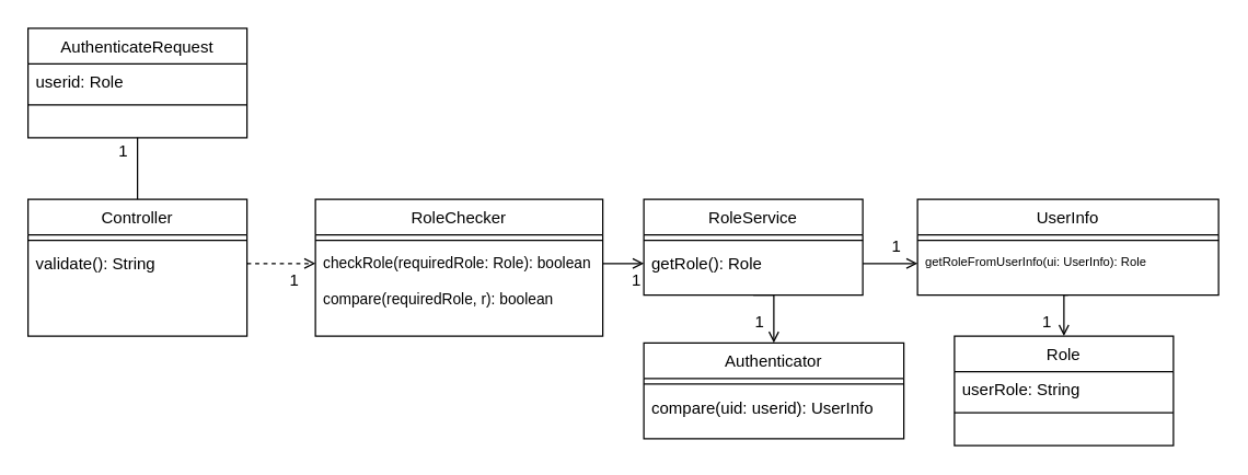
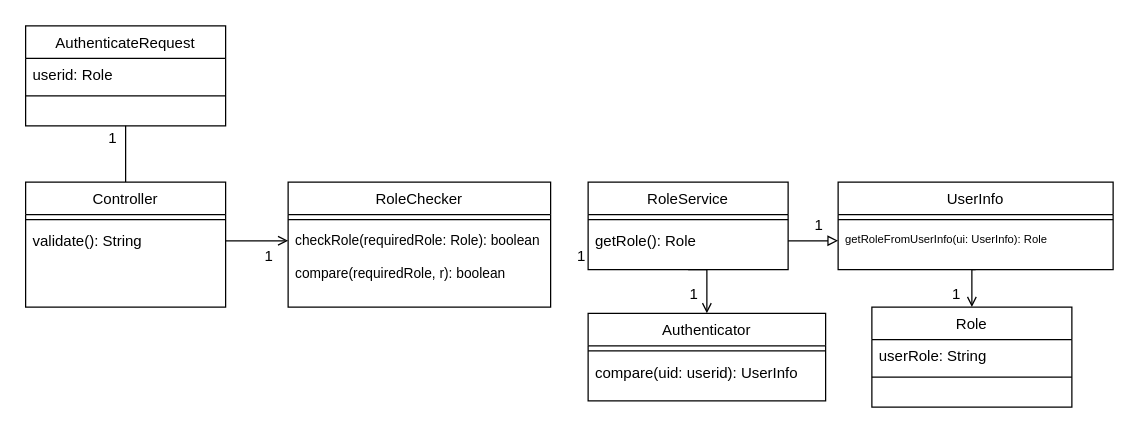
  <mxCell id="0" />
  <mxCell id="1" parent="0" />
  <mxCell id="2" value="Controller" style="swimlane;fontStyle=0;align=center;verticalAlign=top;childLayout=stackLayout;horizontal=1;startSize=26;horizontalStack=0;resizeParent=1;resizeLast=0;collapsible=1;marginBottom=0;rounded=0;shadow=0;strokeWidth=1;" parent="1" vertex="1"><mxGeometry x="20" y="145" width="160" height="100" as="geometry"><mxRectangle x="550" y="140" width="160" height="26" as="alternateBounds" /></mxGeometry></mxCell>
  <mxCell id="3" value="" style="line;html=1;strokeWidth=1;align=left;verticalAlign=middle;spacingTop=-1;spacingLeft=3;spacingRight=3;rotatable=0;labelPosition=right;points=[];portConstraint=eastwest;" parent="2" vertex="1"><mxGeometry y="26" width="160" height="8" as="geometry" /></mxCell>
  <mxCell id="4" value="validate(): String" style="text;align=left;verticalAlign=top;spacingLeft=4;spacingRight=4;overflow=hidden;rotatable=0;points=[[0,0.5],[1,0.5]];portConstraint=eastwest;" parent="2" vertex="1"><mxGeometry y="34" width="160" height="26" as="geometry" /></mxCell>
  <mxCell id="5" value="RoleChecker" style="swimlane;fontStyle=0;align=center;verticalAlign=top;childLayout=stackLayout;horizontal=1;startSize=26;horizontalStack=0;resizeParent=1;resizeLast=0;collapsible=1;marginBottom=0;rounded=0;shadow=0;strokeWidth=1;" parent="1" vertex="1"><mxGeometry x="230" y="145" width="210" height="100" as="geometry"><mxRectangle x="550" y="140" width="160" height="26" as="alternateBounds" /></mxGeometry></mxCell>
  <mxCell id="6" value="" style="line;html=1;strokeWidth=1;align=left;verticalAlign=middle;spacingTop=-1;spacingLeft=3;spacingRight=3;rotatable=0;labelPosition=right;points=[];portConstraint=eastwest;" parent="5" vertex="1"><mxGeometry y="26" width="210" height="8" as="geometry" /></mxCell>
  <mxCell id="7" value="checkRole(requiredRole: Role): boolean" style="text;align=left;verticalAlign=top;spacingLeft=4;spacingRight=4;overflow=hidden;rotatable=0;points=[[0,0.5],[1,0.5]];portConstraint=eastwest;fontSize=11;" parent="5" vertex="1"><mxGeometry y="34" width="210" height="26" as="geometry" /></mxCell>
  <mxCell id="8" value="compare(requiredRole, r): boolean" style="text;align=left;verticalAlign=top;spacingLeft=4;spacingRight=4;overflow=hidden;rotatable=0;points=[[0,0.5],[1,0.5]];portConstraint=eastwest;fontSize=11;" parent="5" vertex="1"><mxGeometry y="60" width="210" height="26" as="geometry" /></mxCell>
  <mxCell id="9" style="edgeStyle=orthogonalEdgeStyle;rounded=0;orthogonalLoop=1;jettySize=auto;html=1;exitX=0.5;exitY=1;exitDx=0;exitDy=0;entryX=0.5;entryY=0;entryDx=0;entryDy=0;fontSize=9;endArrow=open;endFill=0;" parent="1" source="11" target="18" edge="1"><mxGeometry relative="1" as="geometry" /></mxCell>
- <mxCell id="10" style="edgeStyle=orthogonalEdgeStyle;rounded=0;orthogonalLoop=1;jettySize=auto;html=1;entryX=0;entryY=0.5;entryDx=0;entryDy=0;fontSize=9;endArrow=open;endFill=0;exitX=1;exitY=0.5;exitDx=0;exitDy=0;" parent="1" source="13" target="17" edge="1"><mxGeometry relative="1" as="geometry" /></mxCell>
+ <mxCell id="10" style="edgeStyle=orthogonalEdgeStyle;rounded=0;orthogonalLoop=1;jettySize=auto;html=1;entryX=0;entryY=0.5;entryDx=0;entryDy=0;fontSize=9;endArrow=block;endFill=0;exitX=1;exitY=0.5;exitDx=0;exitDy=0;" parent="1" source="13" target="17" edge="1"><mxGeometry relative="1" as="geometry" /></mxCell>
  <mxCell id="11" value="RoleService" style="swimlane;fontStyle=0;align=center;verticalAlign=top;childLayout=stackLayout;horizontal=1;startSize=26;horizontalStack=0;resizeParent=1;resizeLast=0;collapsible=1;marginBottom=0;rounded=0;shadow=0;strokeWidth=1;" parent="1" vertex="1"><mxGeometry x="470" y="145" width="160" height="70" as="geometry"><mxRectangle x="550" y="140" width="160" height="26" as="alternateBounds" /></mxGeometry></mxCell>
  <mxCell id="12" value="" style="line;html=1;strokeWidth=1;align=left;verticalAlign=middle;spacingTop=-1;spacingLeft=3;spacingRight=3;rotatable=0;labelPosition=right;points=[];portConstraint=eastwest;" parent="11" vertex="1"><mxGeometry y="26" width="160" height="8" as="geometry" /></mxCell>
  <mxCell id="13" value="getRole(): Role" style="text;align=left;verticalAlign=top;spacingLeft=4;spacingRight=4;overflow=hidden;rotatable=0;points=[[0,0.5],[1,0.5]];portConstraint=eastwest;" parent="11" vertex="1"><mxGeometry y="34" width="160" height="26" as="geometry" /></mxCell>
  <mxCell id="14" style="edgeStyle=orthogonalEdgeStyle;rounded=0;orthogonalLoop=1;jettySize=auto;html=1;exitX=0.5;exitY=1;exitDx=0;exitDy=0;entryX=0.5;entryY=0;entryDx=0;entryDy=0;fontSize=9;endArrow=open;endFill=1;" parent="1" source="15" target="25" edge="1"><mxGeometry relative="1" as="geometry" /></mxCell>
  <mxCell id="15" value="UserInfo" style="swimlane;fontStyle=0;align=center;verticalAlign=top;childLayout=stackLayout;horizontal=1;startSize=26;horizontalStack=0;resizeParent=1;resizeLast=0;collapsible=1;marginBottom=0;rounded=0;shadow=0;strokeWidth=1;" parent="1" vertex="1"><mxGeometry x="670" y="145" width="220" height="70" as="geometry"><mxRectangle x="550" y="140" width="160" height="26" as="alternateBounds" /></mxGeometry></mxCell>
  <mxCell id="16" value="" style="line;html=1;strokeWidth=1;align=left;verticalAlign=middle;spacingTop=-1;spacingLeft=3;spacingRight=3;rotatable=0;labelPosition=right;points=[];portConstraint=eastwest;" parent="15" vertex="1"><mxGeometry y="26" width="220" height="8" as="geometry" /></mxCell>
  <mxCell id="17" value="getRoleFromUserInfo(ui: UserInfo): Role" style="text;align=left;verticalAlign=top;spacingLeft=4;spacingRight=4;overflow=hidden;rotatable=0;points=[[0,0.5],[1,0.5]];portConstraint=eastwest;fontSize=9;" parent="15" vertex="1"><mxGeometry y="34" width="220" height="26" as="geometry" /></mxCell>
  <mxCell id="18" value="Authenticator" style="swimlane;fontStyle=0;align=center;verticalAlign=top;childLayout=stackLayout;horizontal=1;startSize=26;horizontalStack=0;resizeParent=1;resizeLast=0;collapsible=1;marginBottom=0;rounded=0;shadow=0;strokeWidth=1;" parent="1" vertex="1"><mxGeometry x="470" y="250" width="190" height="70" as="geometry"><mxRectangle x="550" y="140" width="160" height="26" as="alternateBounds" /></mxGeometry></mxCell>
  <mxCell id="19" value="" style="line;html=1;strokeWidth=1;align=left;verticalAlign=middle;spacingTop=-1;spacingLeft=3;spacingRight=3;rotatable=0;labelPosition=right;points=[];portConstraint=eastwest;" parent="18" vertex="1"><mxGeometry y="26" width="190" height="8" as="geometry" /></mxCell>
  <mxCell id="20" value="compare(uid: userid): UserInfo" style="text;align=left;verticalAlign=top;spacingLeft=4;spacingRight=4;overflow=hidden;rotatable=0;points=[[0,0.5],[1,0.5]];portConstraint=eastwest;" parent="18" vertex="1"><mxGeometry y="34" width="190" height="26" as="geometry" /></mxCell>
  <mxCell id="21" style="edgeStyle=orthogonalEdgeStyle;rounded=0;orthogonalLoop=1;jettySize=auto;html=1;exitX=0.5;exitY=1;exitDx=0;exitDy=0;entryX=0.5;entryY=0;entryDx=0;entryDy=0;fontSize=9;endArrow=none;endFill=0;" parent="1" source="22" target="2" edge="1"><mxGeometry relative="1" as="geometry" /></mxCell>
  <mxCell id="22" value="AuthenticateRequest" style="swimlane;fontStyle=0;align=center;verticalAlign=top;childLayout=stackLayout;horizontal=1;startSize=26;horizontalStack=0;resizeParent=1;resizeLast=0;collapsible=1;marginBottom=0;rounded=0;shadow=0;strokeWidth=1;" parent="1" vertex="1"><mxGeometry x="20" y="20" width="160" height="80" as="geometry"><mxRectangle x="220" y="120" width="160" height="26" as="alternateBounds" /></mxGeometry></mxCell>
  <mxCell id="23" value="userid: Role" style="text;align=left;verticalAlign=top;spacingLeft=4;spacingRight=4;overflow=hidden;rotatable=0;points=[[0,0.5],[1,0.5]];portConstraint=eastwest;rounded=0;shadow=0;html=0;" parent="22" vertex="1"><mxGeometry y="26" width="160" height="26" as="geometry" /></mxCell>
  <mxCell id="24" value="" style="line;html=1;strokeWidth=1;align=left;verticalAlign=middle;spacingTop=-1;spacingLeft=3;spacingRight=3;rotatable=0;labelPosition=right;points=[];portConstraint=eastwest;" parent="22" vertex="1"><mxGeometry y="52" width="160" height="8" as="geometry" /></mxCell>
  <mxCell id="25" value="Role" style="swimlane;fontStyle=0;align=center;verticalAlign=top;childLayout=stackLayout;horizontal=1;startSize=26;horizontalStack=0;resizeParent=1;resizeLast=0;collapsible=1;marginBottom=0;rounded=0;shadow=0;strokeWidth=1;" parent="1" vertex="1"><mxGeometry x="697" y="245" width="160" height="80" as="geometry"><mxRectangle x="220" y="120" width="160" height="26" as="alternateBounds" /></mxGeometry></mxCell>
  <mxCell id="26" value="userRole: String" style="text;align=left;verticalAlign=top;spacingLeft=4;spacingRight=4;overflow=hidden;rotatable=0;points=[[0,0.5],[1,0.5]];portConstraint=eastwest;rounded=0;shadow=0;html=0;" parent="25" vertex="1"><mxGeometry y="26" width="160" height="26" as="geometry" /></mxCell>
  <mxCell id="27" value="" style="line;html=1;strokeWidth=1;align=left;verticalAlign=middle;spacingTop=-1;spacingLeft=3;spacingRight=3;rotatable=0;labelPosition=right;points=[];portConstraint=eastwest;" parent="25" vertex="1"><mxGeometry y="52" width="160" height="8" as="geometry" /></mxCell>
- <mxCell id="28" style="edgeStyle=orthogonalEdgeStyle;rounded=0;orthogonalLoop=1;jettySize=auto;html=1;exitX=1;exitY=0.5;exitDx=0;exitDy=0;entryX=0;entryY=0.5;entryDx=0;entryDy=0;fontSize=9;endArrow=open;endFill=0;dashed=1;" parent="1" source="4" target="7" edge="1"><mxGeometry relative="1" as="geometry"><mxPoint x="183.57" y="221.612" as="targetPoint" /></mxGeometry></mxCell>
- <mxCell id="29" style="edgeStyle=orthogonalEdgeStyle;rounded=0;orthogonalLoop=1;jettySize=auto;html=1;exitX=1;exitY=0.5;exitDx=0;exitDy=0;entryX=0;entryY=0.5;entryDx=0;entryDy=0;fontSize=9;endArrow=open;endFill=0;" parent="1" source="7" target="13" edge="1"><mxGeometry relative="1" as="geometry" /></mxCell>
+ <mxCell id="28" style="edgeStyle=orthogonalEdgeStyle;rounded=0;orthogonalLoop=1;jettySize=auto;html=1;exitX=1;exitY=0.5;exitDx=0;exitDy=0;entryX=0;entryY=0.5;entryDx=0;entryDy=0;fontSize=9;endArrow=open;endFill=0;" parent="1" source="4" target="7" edge="1"><mxGeometry relative="1" as="geometry"><mxPoint x="183.57" y="221.612" as="targetPoint" /></mxGeometry></mxCell>
  <mxCell id="30" value="1" style="text;html=1;strokeColor=none;fillColor=none;align=center;verticalAlign=middle;whiteSpace=wrap;rounded=0;" vertex="1" parent="1"><mxGeometry x="70" y="100" width="40" height="20" as="geometry" /></mxCell>
  <mxCell id="31" value="1" style="text;html=1;strokeColor=none;fillColor=none;align=center;verticalAlign=middle;whiteSpace=wrap;rounded=0;" vertex="1" parent="1"><mxGeometry x="210" y="195" width="10" height="20" as="geometry" /></mxCell>
  <mxCell id="32" value="1" style="text;html=1;strokeColor=none;fillColor=none;align=center;verticalAlign=middle;whiteSpace=wrap;rounded=0;" vertex="1" parent="1"><mxGeometry x="460" y="195" width="10" height="20" as="geometry" /></mxCell>
  <mxCell id="33" value="1" style="text;html=1;strokeColor=none;fillColor=none;align=center;verticalAlign=middle;whiteSpace=wrap;rounded=0;" vertex="1" parent="1"><mxGeometry x="550" y="225" width="10" height="20" as="geometry" /></mxCell>
  <mxCell id="34" value="1" style="text;html=1;strokeColor=none;fillColor=none;align=center;verticalAlign=middle;whiteSpace=wrap;rounded=0;" vertex="1" parent="1"><mxGeometry x="760" y="225" width="10" height="20" as="geometry" /></mxCell>
  <mxCell id="35" value="1" style="text;html=1;strokeColor=none;fillColor=none;align=center;verticalAlign=middle;whiteSpace=wrap;rounded=0;" vertex="1" parent="1"><mxGeometry x="650" y="170" width="10" height="20" as="geometry" /></mxCell>
